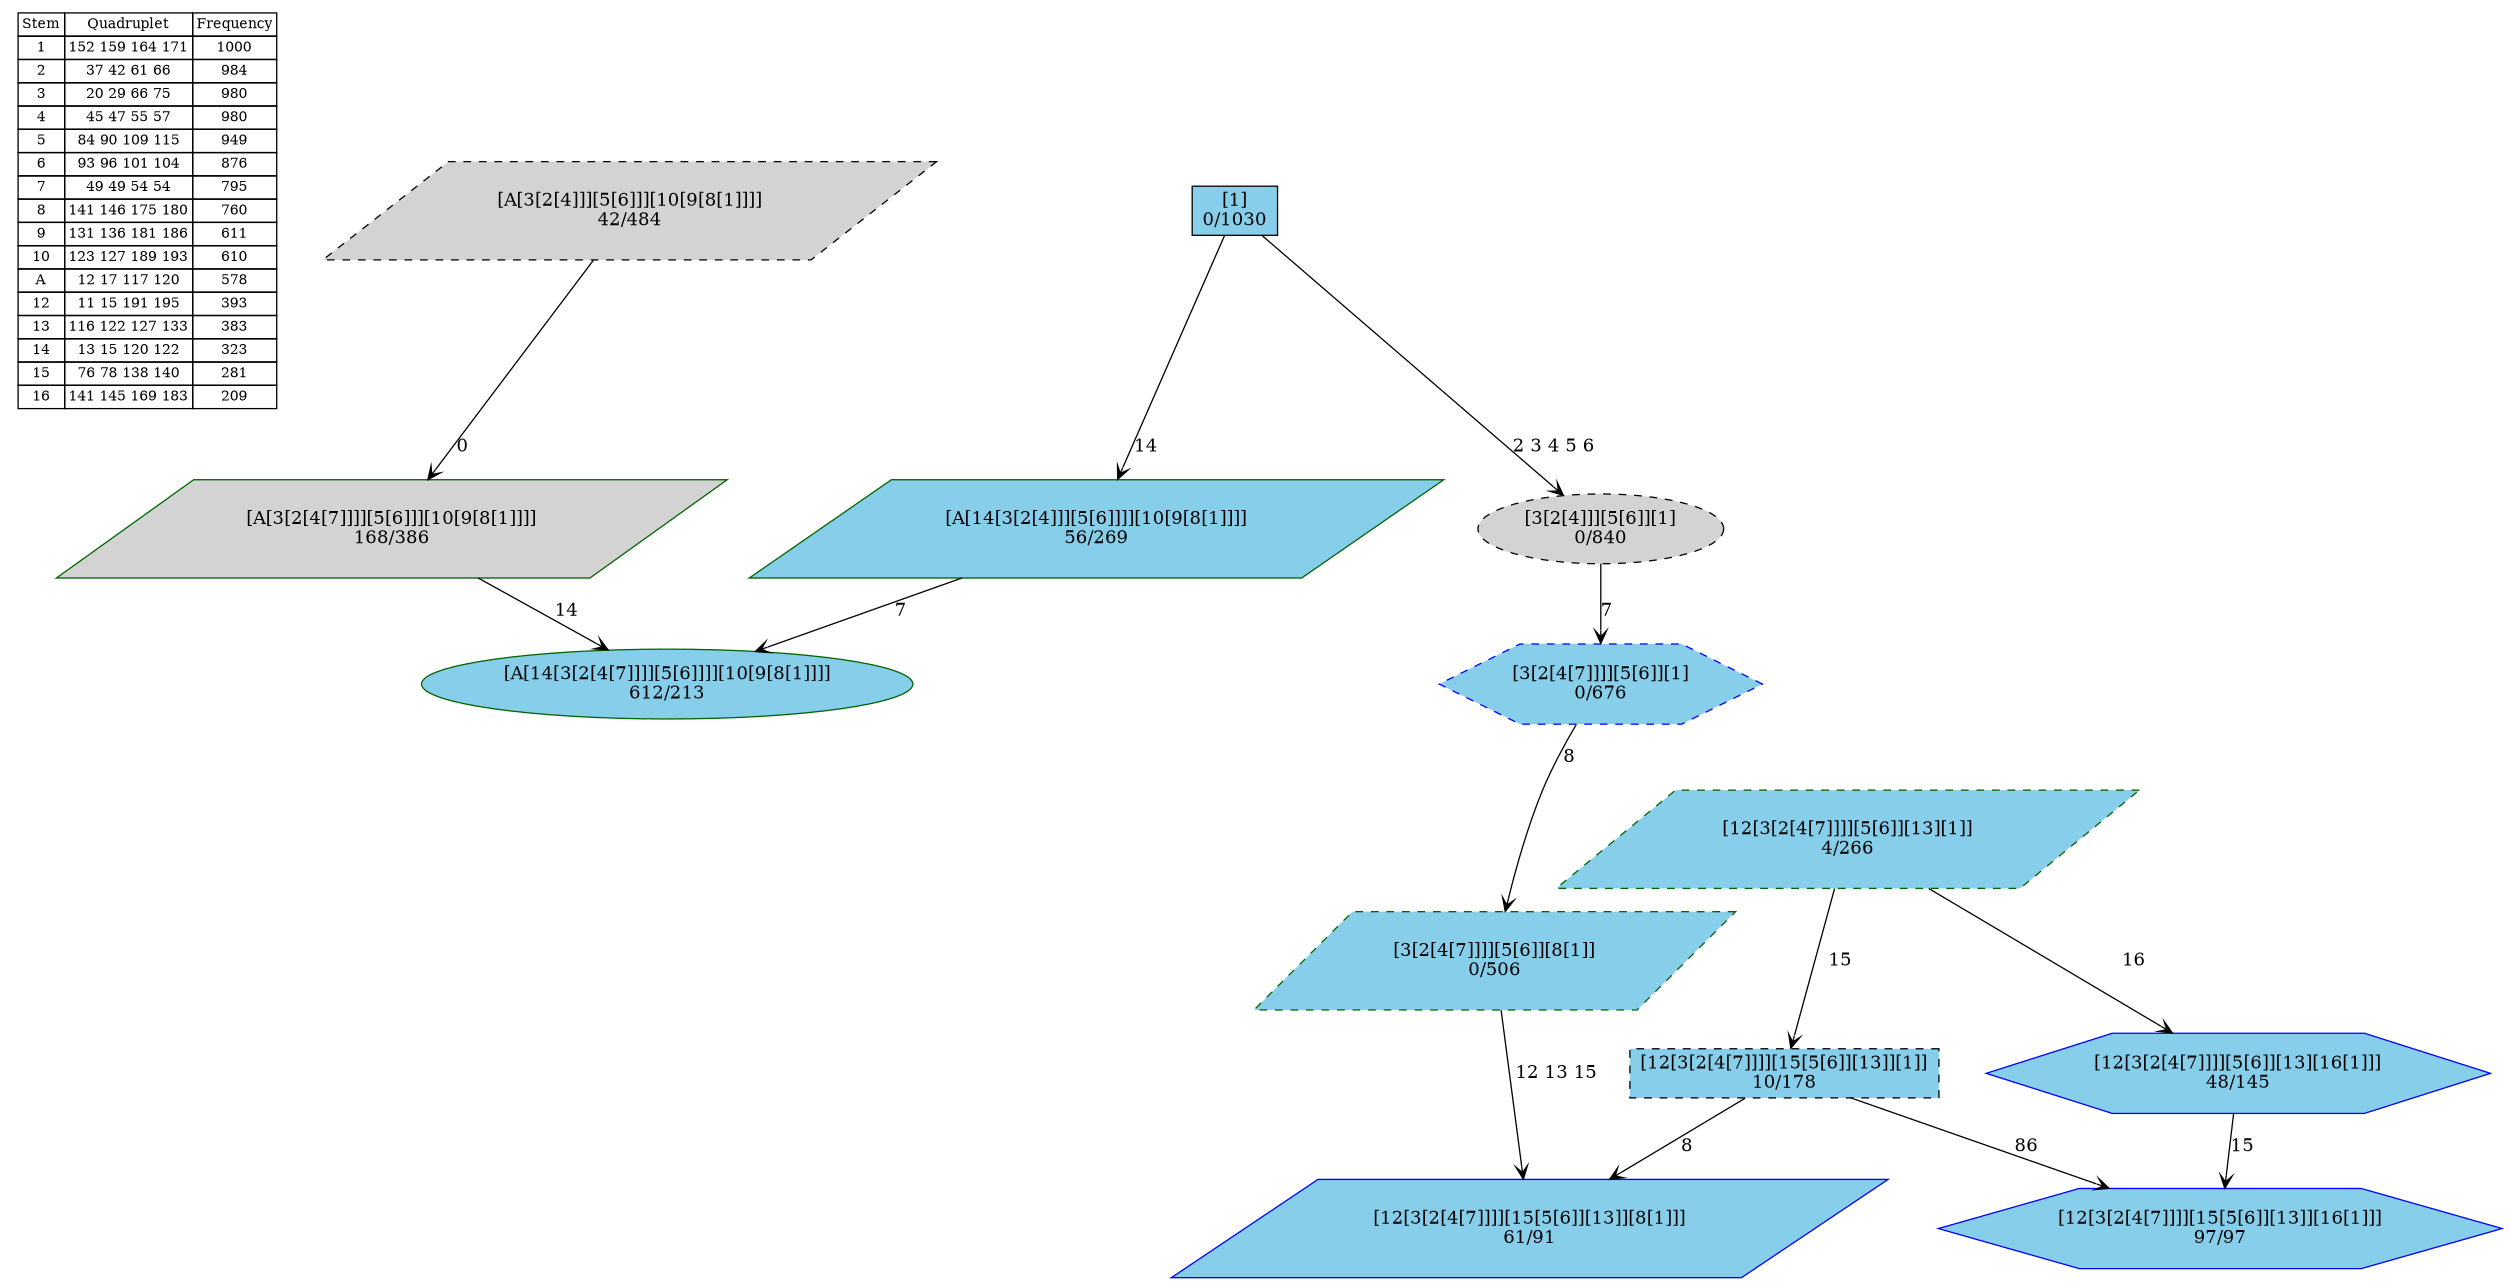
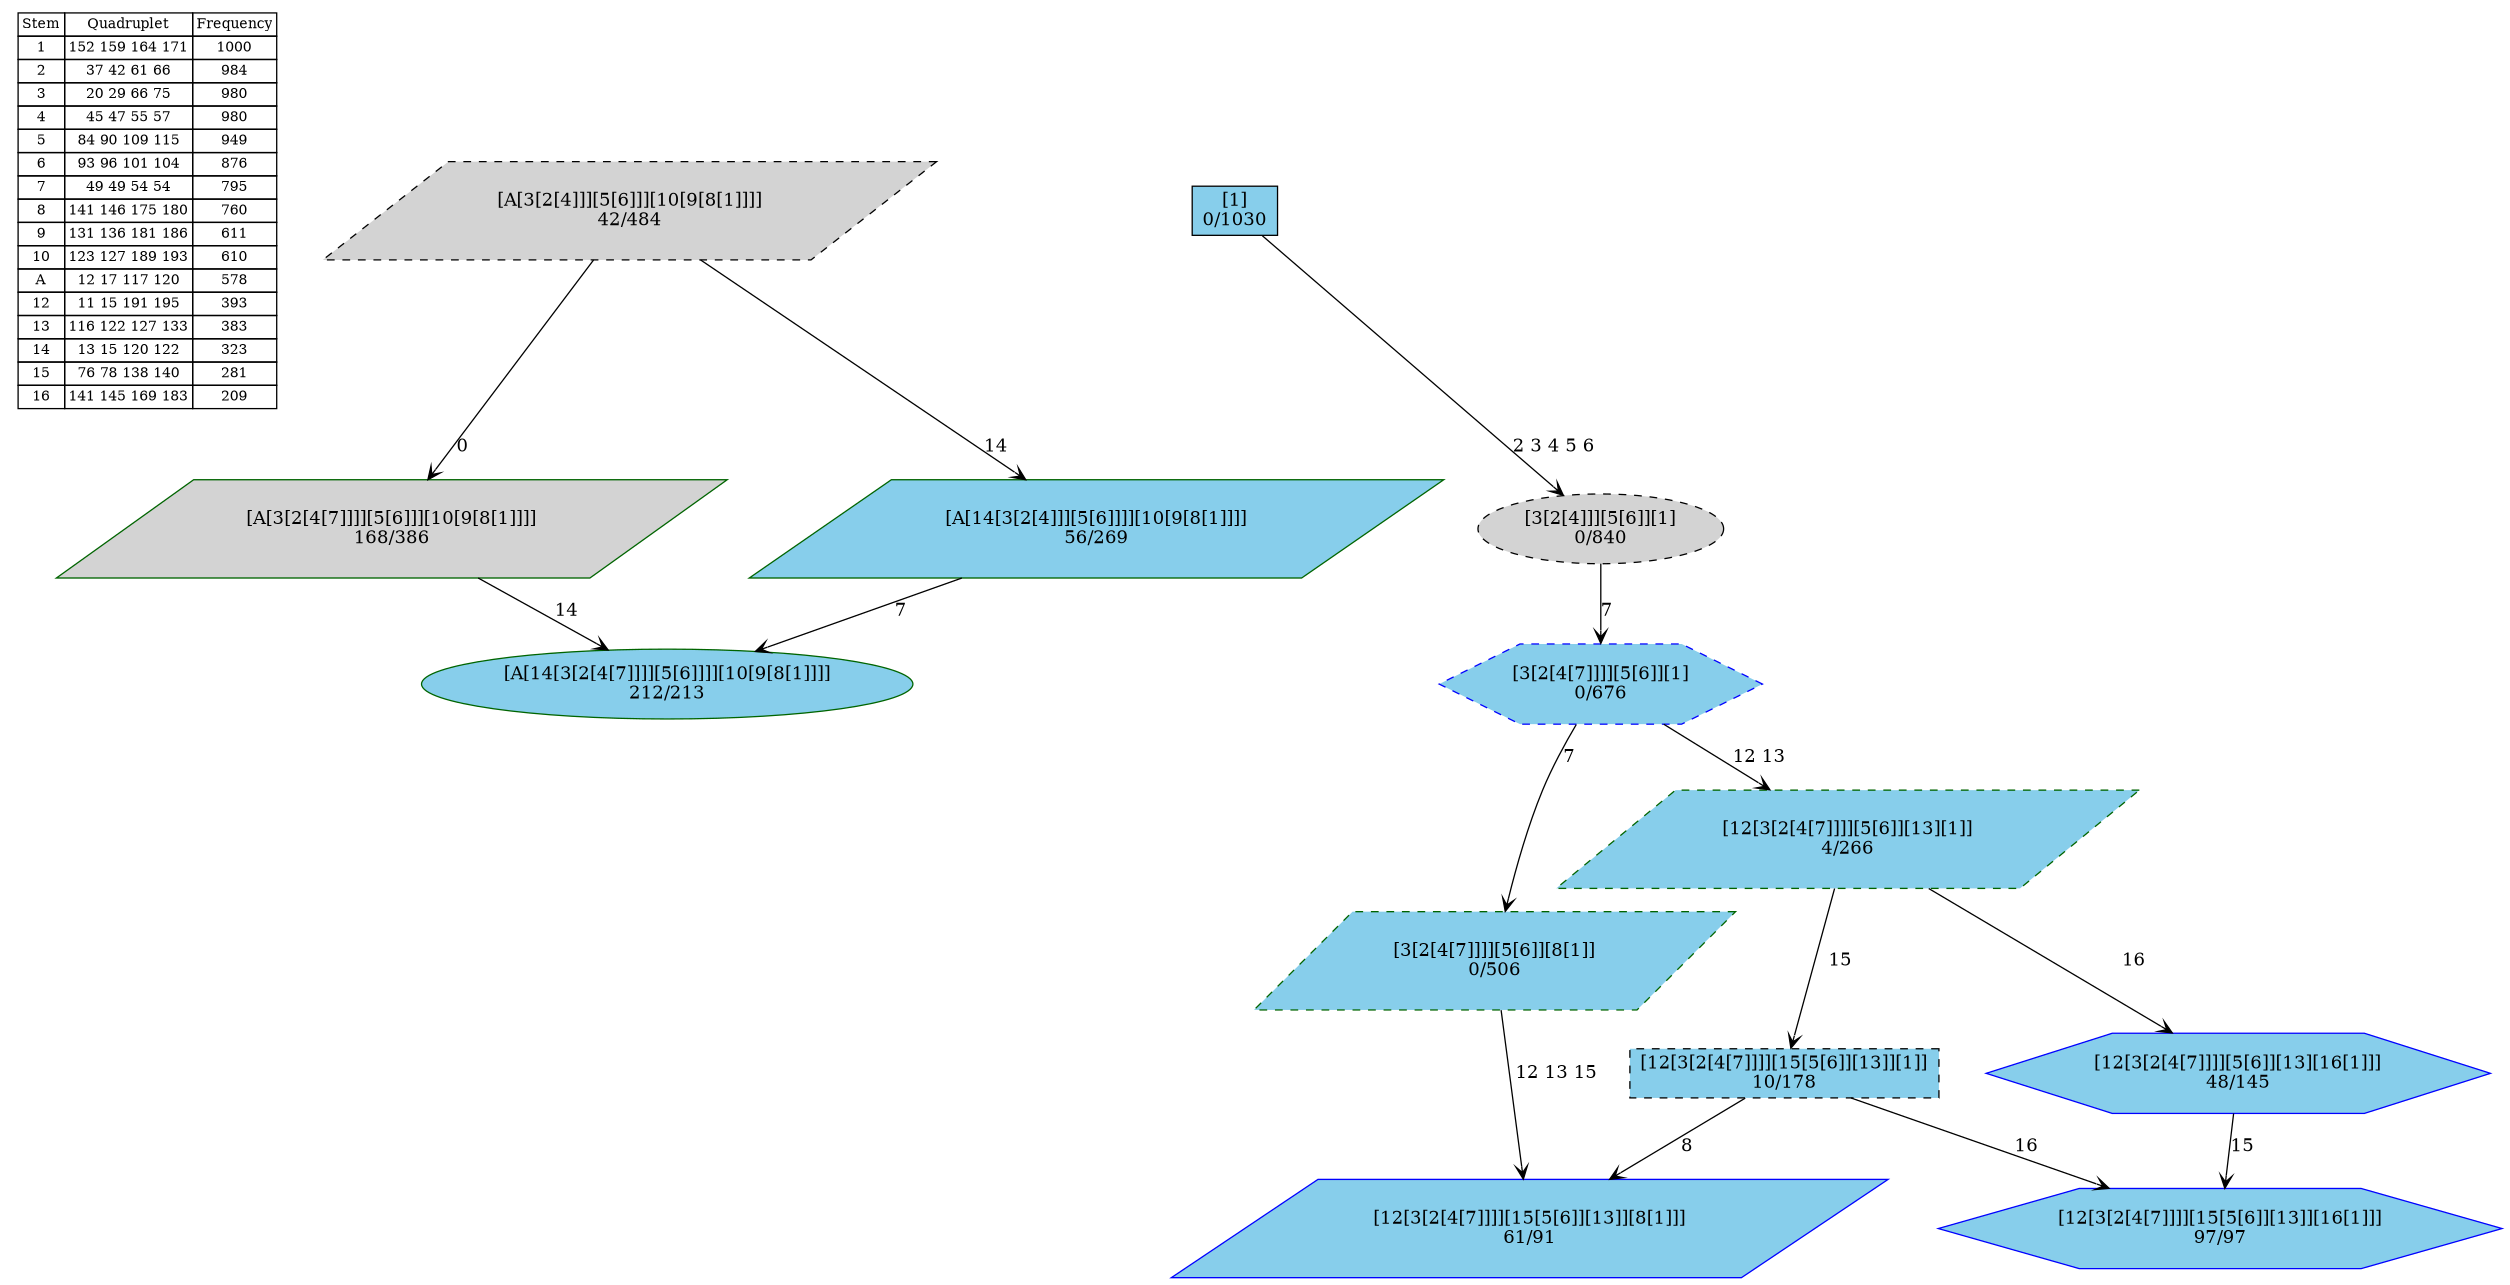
  digraph {
    nodesep=0.5
    node [shape=parallelogram color=darkgreen fillcolor=skyblue style=filled]
    edge [arrowhead=vee]
    n1 [fontsize=11 label=< <table border="0" cellborder="1" cellspacing="0"><tr><td>Stem</td><td>Quadruplet</td><td>Frequency</td></tr> <tr><td>1</td><td>152 159 164 171</td><td>1000</td></tr> <tr><td>2</td><td>37 42 61 66</td><td>984</td></tr> <tr><td>3</td><td>20 29 66 75</td><td>980</td></tr> <tr><td>4</td><td>45 47 55 57</td><td>980</td></tr> <tr><td>5</td><td>84 90 109 115</td><td>949</td></tr> <tr><td>6</td><td>93 96 101 104</td><td>876</td></tr> <tr><td>7</td><td>49 49 54 54</td><td>795</td></tr> <tr><td>8</td><td>141 146 175 180</td><td>760</td></tr> <tr><td>9</td><td>131 136 181 186</td><td>611</td></tr> <tr><td>10</td><td>123 127 189 193</td><td>610</td></tr> <tr><td>A</td><td>12 17 117 120</td><td>578</td></tr> <tr><td>12</td><td>11 15 191 195</td><td>393</td></tr> <tr><td>13</td><td>116 122 127 133</td><td>383</td></tr> <tr><td>14</td><td>13 15 120 122</td><td>323</td></tr> <tr><td>15</td><td>76 78 138 140</td><td>281</td></tr> <tr><td>16</td><td>141 145 169 183</td><td>209</td></tr> </table>> shape=plaintext color="" fillcolor="" style=""]
-   n2 [label="[A[14[3[2[4[7]]]][5[6]]]][10[9[8[1]]]]\n612/213" shape=ellipse]
+   n2 [label="[A[14[3[2[4[7]]]][5[6]]]][10[9[8[1]]]]\n212/213" shape=ellipse]
    n3 [fillcolor=lightgrey label="[A[3[2[4[7]]]][5[6]]][10[9[8[1]]]]\n168/386"]
    n4 [color=blue label="[12[3[2[4[7]]]][15[5[6]][13]][16[1]]]\n97/97" shape=hexagon]
    n5 [color=blue label="[12[3[2[4[7]]]][15[5[6]][13]][8[1]]]\n61/91"]
    n6 [label="[A[14[3[2[4]]][5[6]]]][10[9[8[1]]]]\n56/269"]
    n7 [color=blue label="[12[3[2[4[7]]]][5[6]][13][16[1]]]\n48/145" shape=hexagon]
    n8 [color=blue label="[3[2[4[7]]]][5[6]][1]\n0/676" shape=hexagon style="dashed,filled"]
    n9 [label="[3[2[4[7]]]][5[6]][8[1]]\n0/506" style="dashed,filled"]
    n10 [label="[12[3[2[4[7]]]][5[6]][13][1]]\n4/266" style="dashed,filled"]
    n11 [color=black label="[12[3[2[4[7]]]][15[5[6]][13]][1]]\n10/178" shape=box style="dashed,filled"]
    n12 [color=black fillcolor=lightgrey label="[A[3[2[4]]][5[6]]][10[9[8[1]]]]\n42/484" style="dashed,filled"]
    n13 [color=black fillcolor=lightgrey label="[3[2[4]]][5[6]][1]\n0/840" shape=ellipse style="dashed,filled"]
    n14 [color=black label="[1]\n0/1030" shape=box]
    n3 -> n2 [label="14 "]
    n6 -> n2 [label="7 "]
    n7 -> n4 [label="15 "]
-   n8 -> n9 [label="8 "]
+   n8 -> n9 [label="7 "]
+   n8 -> n10 [label="12 13 "]
    n9 -> n5 [label="12 13 15 "]
    n10 -> n7 [label="16 "]
    n10 -> n11 [label="15 "]
-   n11 -> n4 [label="86 "]
+   n11 -> n4 [label="16 "]
    n11 -> n5 [label="8 "]
    n12 -> n3 [label="0 "]
-   n14 -> n6 [label="14 "]
+   n12 -> n6 [label="14 "]
    n13 -> n8 [label="7 "]
    n14 -> n13 [label="2 3 4 5 6 "]
  }
